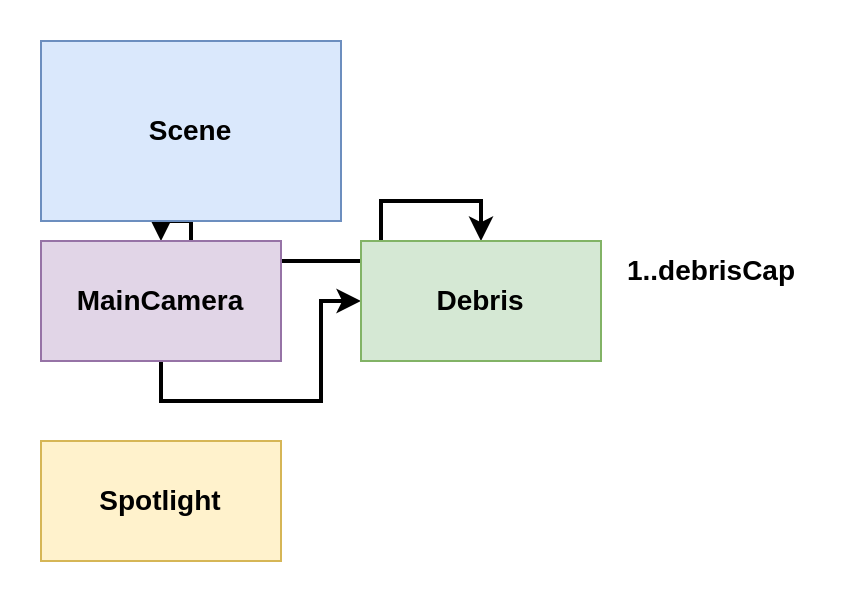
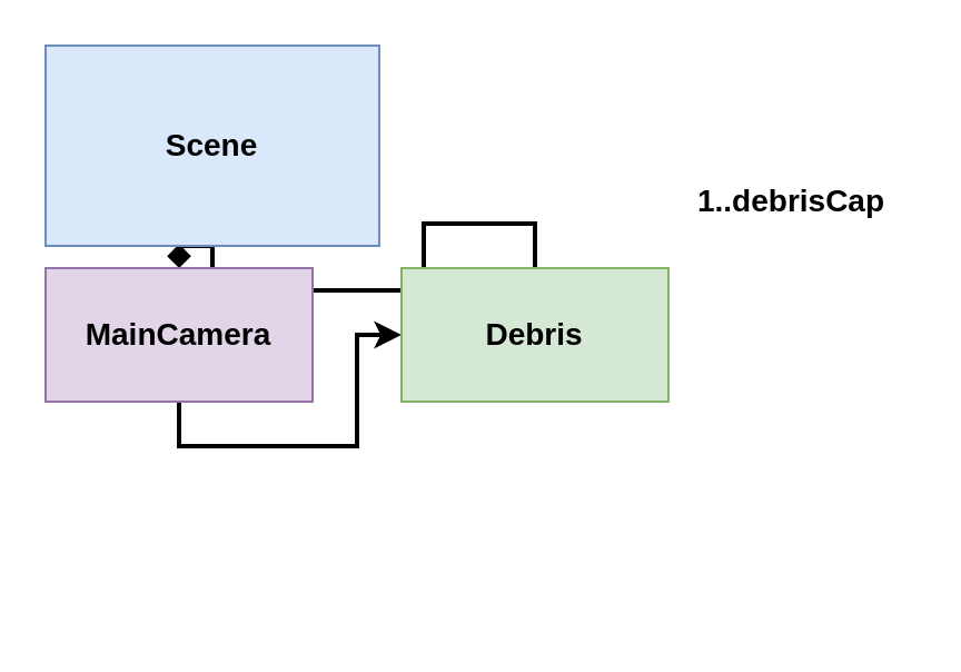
  <mxCell id="0" />
  <mxCell id="1" parent="0" />
- <mxCell id="2" style="edgeStyle=orthogonalEdgeStyle;rounded=0;orthogonalLoop=1;jettySize=auto;html=1;exitX=0.5;exitY=1;exitDx=0;exitDy=0;entryX=0.5;entryY=0;entryDx=0;entryDy=0;strokeWidth=2;fontSize=14;" edge="1" parent="1" source="4" target="6"><mxGeometry relative="1" as="geometry" /></mxCell>
- <mxCell id="3" style="edgeStyle=orthogonalEdgeStyle;rounded=0;orthogonalLoop=1;jettySize=auto;html=1;exitX=0.5;exitY=1;exitDx=0;exitDy=0;entryX=0.5;entryY=0;entryDx=0;entryDy=0;strokeWidth=2;fontSize=14;" edge="1" parent="1" source="4" target="8"><mxGeometry relative="1" as="geometry" /></mxCell>
+ <mxCell id="2" style="edgeStyle=orthogonalEdgeStyle;rounded=0;orthogonalLoop=1;jettySize=auto;html=1;exitX=0.5;exitY=1;exitDx=0;exitDy=0;entryX=0.5;entryY=0;entryDx=0;entryDy=0;strokeWidth=2;fontSize=14;endArrow=diamond;" edge="1" parent="1" source="4" target="6"><mxGeometry relative="1" as="geometry" /></mxCell>
+ <mxCell id="3" style="edgeStyle=orthogonalEdgeStyle;rounded=0;orthogonalLoop=1;jettySize=auto;html=1;exitX=0.5;exitY=1;exitDx=0;exitDy=0;entryX=0.5;entryY=0;entryDx=0;entryDy=0;strokeWidth=2;fontSize=14;endArrow=none;" edge="1" parent="1" source="4" target="8"><mxGeometry relative="1" as="geometry" /></mxCell>
  <mxCell id="4" value="&lt;b style=&quot;font-size: 14px;&quot;&gt;Scene&lt;/b&gt;" style="rounded=0;whiteSpace=wrap;html=1;fillColor=#dae8fc;strokeColor=#6c8ebf;" vertex="1" parent="1"><mxGeometry x="20" y="20" width="150" height="90" as="geometry" /></mxCell>
  <mxCell id="5" style="edgeStyle=orthogonalEdgeStyle;rounded=0;orthogonalLoop=1;jettySize=auto;html=1;exitX=0.5;exitY=1;exitDx=0;exitDy=0;fontSize=14;strokeWidth=2;" edge="1" parent="1" source="6" target="8"><mxGeometry relative="1" as="geometry" /></mxCell>
  <mxCell id="6" value="&lt;span style=&quot;font-size: 14px;&quot;&gt;&lt;b&gt;MainCamera&lt;/b&gt;&lt;/span&gt;" style="rounded=0;whiteSpace=wrap;html=1;fillColor=#e1d5e7;strokeColor=#9673a6;" vertex="1" parent="1"><mxGeometry x="20" y="120" width="120" height="60" as="geometry" /></mxCell>
- <mxCell id="7" value="&lt;span style=&quot;font-size: 14px;&quot;&gt;&lt;b&gt;Spotlight&lt;/b&gt;&lt;/span&gt;" style="rounded=0;whiteSpace=wrap;html=1;fillColor=#fff2cc;strokeColor=#d6b656;" vertex="1" parent="1"><mxGeometry x="20" y="220" width="120" height="60" as="geometry" /></mxCell>
  <mxCell id="8" value="&lt;b style=&quot;font-size: 14px;&quot;&gt;Debris&lt;/b&gt;" style="rounded=0;whiteSpace=wrap;html=1;fillColor=#d5e8d4;strokeColor=#82b366;" vertex="1" parent="1"><mxGeometry x="180" y="120" width="120" height="60" as="geometry" /></mxCell>
- <mxCell id="9" value="&lt;b&gt;1..debrisCap&lt;/b&gt;" style="text;html=1;align=center;verticalAlign=middle;resizable=0;points=[];autosize=1;strokeColor=none;fillColor=none;fontSize=14;" vertex="1" parent="1"><mxGeometry x="300" y="120" width="110" height="30" as="geometry" /></mxCell>
+ <mxCell id="9" value="&lt;b&gt;1..debrisCap&lt;/b&gt;" style="text;html=1;align=center;verticalAlign=middle;resizable=0;points=[];autosize=1;strokeColor=none;fillColor=none;fontSize=14;" vertex="1" parent="1"><mxGeometry x="300" y="75" width="110" height="30" as="geometry" /></mxCell>
